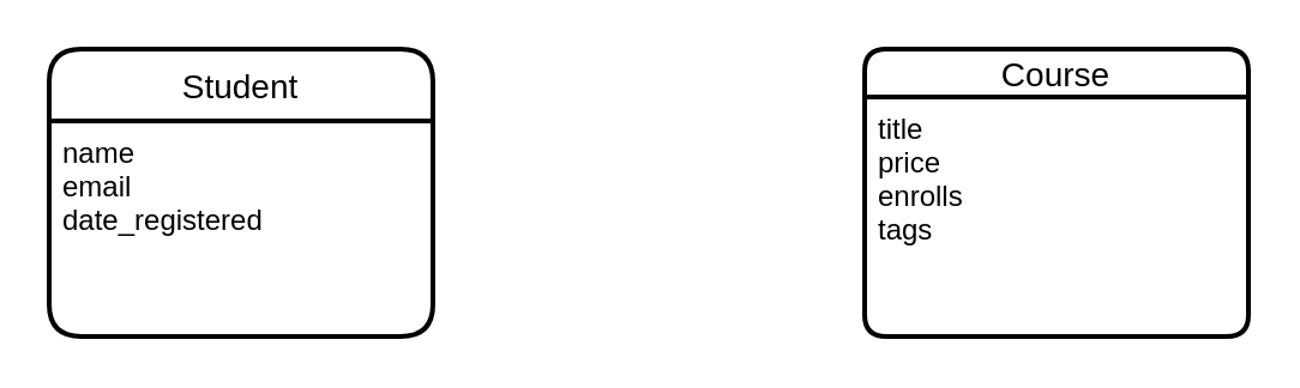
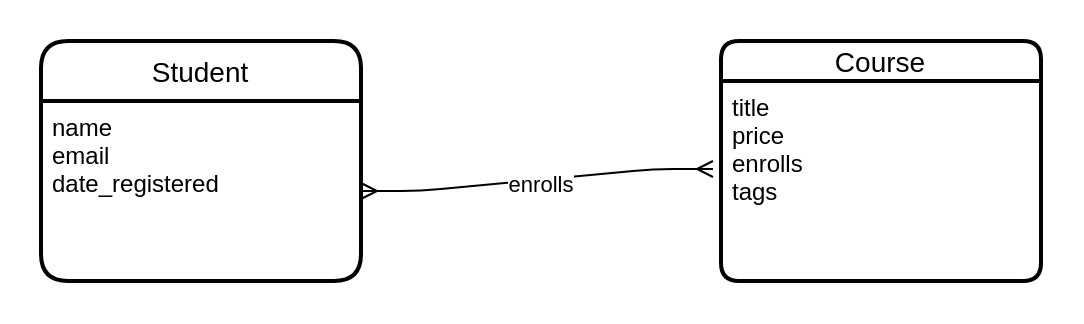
  <mxCell id="0" />
  <mxCell id="1" parent="0" />
  <mxCell id="2" value="Student" style="swimlane;childLayout=stackLayout;horizontal=1;startSize=30;horizontalStack=0;rounded=1;fontSize=14;fontStyle=0;strokeWidth=2;resizeParent=0;resizeLast=1;shadow=0;dashed=0;align=center;" vertex="1" parent="1"><mxGeometry x="20" y="20" width="160" height="120" as="geometry" /></mxCell>
  <mxCell id="3" value="name&#10;email&#10;date_registered&#10;" style="align=left;strokeColor=none;fillColor=none;spacingLeft=4;fontSize=12;verticalAlign=top;resizable=0;rotatable=0;part=1;" vertex="1" parent="2"><mxGeometry y="30" width="160" height="90" as="geometry" /></mxCell>
  <mxCell id="4" value="Course" style="swimlane;childLayout=stackLayout;horizontal=1;startSize=20;horizontalStack=0;rounded=1;fontSize=14;fontStyle=0;strokeWidth=2;resizeParent=0;resizeLast=1;shadow=0;dashed=0;align=center;" vertex="1" parent="1"><mxGeometry x="360" y="20" width="160" height="120" as="geometry" /></mxCell>
  <mxCell id="5" value="title&#10;price&#10;enrolls&#10;tags&#10;" style="align=left;strokeColor=none;fillColor=none;spacingLeft=4;fontSize=12;verticalAlign=top;resizable=0;rotatable=0;part=1;" vertex="1" parent="4"><mxGeometry y="20" width="160" height="100" as="geometry" /></mxCell>
+ <mxCell id="6" value="" style="edgeStyle=entityRelationEdgeStyle;fontSize=12;html=1;endArrow=ERmany;startArrow=ERmany;exitX=1;exitY=0.5;exitDx=0;exitDy=0;entryX=-0.025;entryY=0.44;entryDx=0;entryDy=0;entryPerimeter=0;" edge="1" parent="1" source="3" target="5"><mxGeometry width="100" height="100" relative="1" as="geometry"><mxPoint x="200" y="130" as="sourcePoint" /><mxPoint x="300" y="30" as="targetPoint" /></mxGeometry></mxCell>
+ <mxCell id="7" value="enrolls" style="edgeLabel;html=1;align=center;verticalAlign=middle;resizable=0;points=[];" vertex="1" connectable="0" parent="6"><mxGeometry x="0.021" y="-2" relative="1" as="geometry"><mxPoint as="offset" /></mxGeometry></mxCell>
